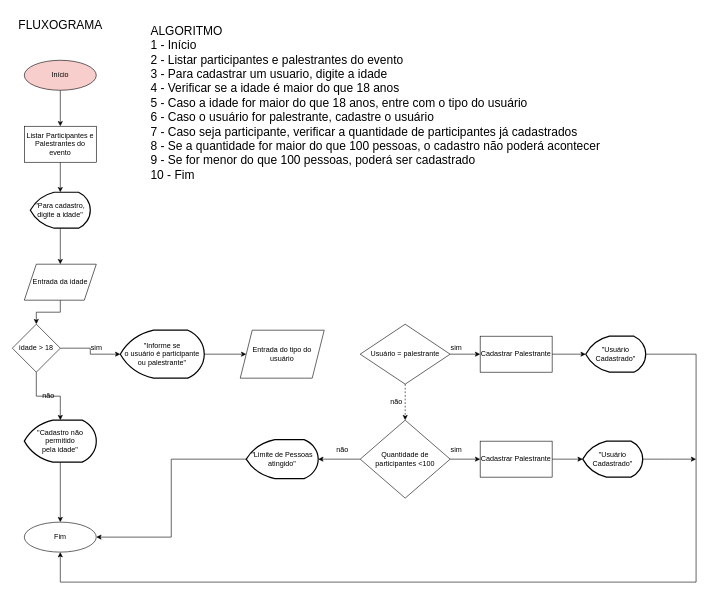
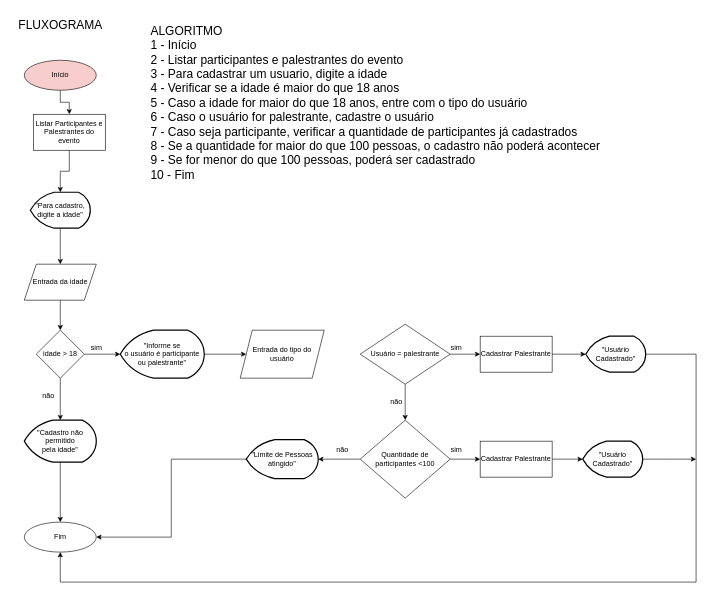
  <mxCell id="0" />
  <mxCell id="1" parent="0" />
  <mxCell id="2" value="" style="edgeStyle=orthogonalEdgeStyle;rounded=0;orthogonalLoop=1;jettySize=auto;html=1;" edge="1" parent="1" source="3" target="19"><mxGeometry relative="1" as="geometry" /></mxCell>
  <mxCell id="3" value="Início" style="ellipse;whiteSpace=wrap;html=1;fillColor=#f8cecc;" vertex="1" parent="1"><mxGeometry x="40" y="100" width="120" height="50" as="geometry" /></mxCell>
  <mxCell id="4" value="" style="edgeStyle=orthogonalEdgeStyle;rounded=0;orthogonalLoop=1;jettySize=auto;html=1;" edge="1" parent="1" source="5" target="9"><mxGeometry relative="1" as="geometry" /></mxCell>
  <mxCell id="5" value="Entrada da idade" style="shape=parallelogram;perimeter=parallelogramPerimeter;whiteSpace=wrap;html=1;fixedSize=1;" vertex="1" parent="1"><mxGeometry x="40" y="440" width="120" height="60" as="geometry" /></mxCell>
  <mxCell id="6" value="" style="edgeStyle=orthogonalEdgeStyle;rounded=0;orthogonalLoop=1;jettySize=auto;html=1;exitX=0.5;exitY=1;exitDx=0;exitDy=0;exitPerimeter=0;" edge="1" parent="1" source="10" target="5"><mxGeometry relative="1" as="geometry"><mxPoint x="99" y="390" as="sourcePoint" /></mxGeometry></mxCell>
  <mxCell id="7" value="" style="edgeStyle=orthogonalEdgeStyle;rounded=0;orthogonalLoop=1;jettySize=auto;html=1;" edge="1" parent="1" source="9" target="16"><mxGeometry relative="1" as="geometry" /></mxCell>
  <mxCell id="8" value="" style="edgeStyle=orthogonalEdgeStyle;rounded=0;orthogonalLoop=1;jettySize=auto;html=1;entryX=0;entryY=0.5;entryDx=0;entryDy=0;entryPerimeter=0;" edge="1" parent="1" source="9" target="24"><mxGeometry relative="1" as="geometry"><mxPoint x="210" y="590" as="targetPoint" /></mxGeometry></mxCell>
- <mxCell id="9" value="idade &amp;gt; 18" style="rhombus;whiteSpace=wrap;html=1;" vertex="1" parent="1"><mxGeometry x="20" y="540" width="80" height="80" as="geometry" /></mxCell>
+ <mxCell id="9" value="idade &amp;gt; 18" style="rhombus;whiteSpace=wrap;html=1;" vertex="1" parent="1"><mxGeometry x="60" y="550" width="80" height="80" as="geometry" /></mxCell>
  <mxCell id="10" value="&quot;Para cadastro, digite a idade&quot;" style="strokeWidth=2;html=1;shape=mxgraph.flowchart.display;whiteSpace=wrap;" vertex="1" parent="1"><mxGeometry x="50" y="320" width="100" height="60" as="geometry" /></mxCell>
  <mxCell id="11" style="edgeStyle=orthogonalEdgeStyle;rounded=0;orthogonalLoop=1;jettySize=auto;html=1;entryX=0.5;entryY=1;entryDx=0;entryDy=0;" edge="1" parent="1" source="12" target="17"><mxGeometry relative="1" as="geometry"><Array as="points"><mxPoint x="1160" y="590" /><mxPoint x="1160" y="970" /><mxPoint x="100" y="970" /></Array></mxGeometry></mxCell>
  <mxCell id="12" value="&quot;Usuário Cadastrado&quot;" style="strokeWidth=2;html=1;shape=mxgraph.flowchart.display;whiteSpace=wrap;" vertex="1" parent="1"><mxGeometry x="976" y="560" width="100" height="60" as="geometry" /></mxCell>
  <mxCell id="13" value="" style="edgeStyle=orthogonalEdgeStyle;rounded=0;orthogonalLoop=1;jettySize=auto;html=1;" edge="1" parent="1" source="14" target="12"><mxGeometry relative="1" as="geometry" /></mxCell>
  <mxCell id="14" value="Cadastrar Palestrante" style="rounded=0;whiteSpace=wrap;html=1;" vertex="1" parent="1"><mxGeometry x="800" y="560" width="120" height="60" as="geometry" /></mxCell>
  <mxCell id="15" value="" style="edgeStyle=orthogonalEdgeStyle;rounded=0;orthogonalLoop=1;jettySize=auto;html=1;" edge="1" parent="1" source="16" target="17"><mxGeometry relative="1" as="geometry" /></mxCell>
  <mxCell id="16" value="&quot;Cadastro não permitido &lt;br&gt;pela idade&quot;" style="strokeWidth=2;html=1;shape=mxgraph.flowchart.display;whiteSpace=wrap;" vertex="1" parent="1"><mxGeometry x="40" y="700" width="120" height="70" as="geometry" /></mxCell>
  <mxCell id="17" value="Fim" style="ellipse;whiteSpace=wrap;html=1;" vertex="1" parent="1"><mxGeometry x="40" y="870" width="120" height="50" as="geometry" /></mxCell>
  <mxCell id="18" value="" style="edgeStyle=orthogonalEdgeStyle;rounded=0;orthogonalLoop=1;jettySize=auto;html=1;" edge="1" parent="1" source="19" target="10"><mxGeometry relative="1" as="geometry" /></mxCell>
- <mxCell id="19" value="Listar Participantes e Palestrantes do evento" style="rounded=0;whiteSpace=wrap;html=1;" vertex="1" parent="1"><mxGeometry x="40" y="210" width="120" height="60" as="geometry" /></mxCell>
+ <mxCell id="19" value="Listar Participantes e Palestrantes do evento" style="rounded=0;whiteSpace=wrap;html=1;" vertex="1" parent="1"><mxGeometry x="55" y="190" width="120" height="60" as="geometry" /></mxCell>
  <mxCell id="20" value="" style="edgeStyle=orthogonalEdgeStyle;rounded=0;orthogonalLoop=1;jettySize=auto;html=1;" edge="1" parent="1" source="22" target="32"><mxGeometry relative="1" as="geometry" /></mxCell>
  <mxCell id="21" value="" style="edgeStyle=orthogonalEdgeStyle;rounded=0;orthogonalLoop=1;jettySize=auto;html=1;" edge="1" parent="1" source="22" target="34"><mxGeometry relative="1" as="geometry" /></mxCell>
  <mxCell id="22" value="Quantidade de participantes &amp;lt;100" style="rhombus;whiteSpace=wrap;html=1;" vertex="1" parent="1"><mxGeometry x="600" y="700" width="150" height="130" as="geometry" /></mxCell>
  <mxCell id="23" value="" style="edgeStyle=orthogonalEdgeStyle;rounded=0;orthogonalLoop=1;jettySize=auto;html=1;" edge="1" parent="1" source="24" target="25"><mxGeometry relative="1" as="geometry" /></mxCell>
  <mxCell id="24" value="&quot;Informe se &lt;br&gt;o usuário é participante ou palestrante&quot;" style="strokeWidth=2;html=1;shape=mxgraph.flowchart.display;whiteSpace=wrap;" vertex="1" parent="1"><mxGeometry x="200" y="550" width="140" height="80" as="geometry" /></mxCell>
  <mxCell id="25" value="Entrada do tipo do usuário" style="shape=parallelogram;perimeter=parallelogramPerimeter;whiteSpace=wrap;html=1;fixedSize=1;" vertex="1" parent="1"><mxGeometry x="400" y="550" width="140" height="80" as="geometry" /></mxCell>
  <mxCell id="26" value="" style="edgeStyle=orthogonalEdgeStyle;rounded=0;orthogonalLoop=1;jettySize=auto;html=1;" edge="1" parent="1" source="28" target="14"><mxGeometry relative="1" as="geometry" /></mxCell>
- <mxCell id="27" value="" style="edgeStyle=orthogonalEdgeStyle;rounded=0;orthogonalLoop=1;jettySize=auto;html=1;dashed=1;" edge="1" parent="1" source="28" target="22"><mxGeometry relative="1" as="geometry" /></mxCell>
+ <mxCell id="27" value="" style="edgeStyle=orthogonalEdgeStyle;rounded=0;orthogonalLoop=1;jettySize=auto;html=1;" edge="1" parent="1" source="28" target="22"><mxGeometry relative="1" as="geometry" /></mxCell>
  <mxCell id="28" value="Usuário = palestrante" style="rhombus;whiteSpace=wrap;html=1;" vertex="1" parent="1"><mxGeometry x="600" y="540" width="150" height="100" as="geometry" /></mxCell>
  <mxCell id="29" style="edgeStyle=orthogonalEdgeStyle;rounded=0;orthogonalLoop=1;jettySize=auto;html=1;" edge="1" parent="1" source="30"><mxGeometry relative="1" as="geometry"><mxPoint x="1160" y="765" as="targetPoint" /></mxGeometry></mxCell>
  <mxCell id="30" value="&quot;Usuário Cadastrado&quot;" style="strokeWidth=2;html=1;shape=mxgraph.flowchart.display;whiteSpace=wrap;" vertex="1" parent="1"><mxGeometry x="971" y="735" width="100" height="60" as="geometry" /></mxCell>
  <mxCell id="31" value="" style="edgeStyle=orthogonalEdgeStyle;rounded=0;orthogonalLoop=1;jettySize=auto;html=1;" edge="1" parent="1" source="32" target="30"><mxGeometry relative="1" as="geometry" /></mxCell>
  <mxCell id="32" value="Cadastrar Palestrante" style="rounded=0;whiteSpace=wrap;html=1;" vertex="1" parent="1"><mxGeometry x="800" y="735" width="120" height="60" as="geometry" /></mxCell>
  <mxCell id="33" style="edgeStyle=orthogonalEdgeStyle;rounded=0;orthogonalLoop=1;jettySize=auto;html=1;entryX=1;entryY=0.5;entryDx=0;entryDy=0;" edge="1" parent="1" source="34" target="17"><mxGeometry relative="1" as="geometry" /></mxCell>
  <mxCell id="34" value="&quot;Limite de Pessoas atingido&quot;" style="strokeWidth=2;html=1;shape=mxgraph.flowchart.display;whiteSpace=wrap;" vertex="1" parent="1"><mxGeometry x="410" y="732.5" width="120" height="65" as="geometry" /></mxCell>
  <mxCell id="35" value="sim" style="text;html=1;align=center;verticalAlign=middle;resizable=0;points=[];autosize=1;strokeColor=none;fillColor=none;" vertex="1" parent="1"><mxGeometry x="740" y="565" width="40" height="30" as="geometry" /></mxCell>
  <mxCell id="36" value="sim" style="text;html=1;align=center;verticalAlign=middle;resizable=0;points=[];autosize=1;strokeColor=none;fillColor=none;" vertex="1" parent="1"><mxGeometry x="740" y="735" width="40" height="30" as="geometry" /></mxCell>
  <mxCell id="37" value="não" style="text;html=1;align=center;verticalAlign=middle;resizable=0;points=[];autosize=1;strokeColor=none;fillColor=none;" vertex="1" parent="1"><mxGeometry x="550" y="735" width="40" height="30" as="geometry" /></mxCell>
  <mxCell id="38" value="não" style="text;html=1;align=center;verticalAlign=middle;resizable=0;points=[];autosize=1;strokeColor=none;fillColor=none;" vertex="1" parent="1"><mxGeometry x="640" y="655" width="40" height="30" as="geometry" /></mxCell>
  <mxCell id="39" value="sim" style="text;html=1;align=center;verticalAlign=middle;resizable=0;points=[];autosize=1;strokeColor=none;fillColor=none;" vertex="1" parent="1"><mxGeometry x="140" y="565" width="40" height="30" as="geometry" /></mxCell>
  <mxCell id="40" value="não" style="text;html=1;align=center;verticalAlign=middle;resizable=0;points=[];autosize=1;strokeColor=none;fillColor=none;" vertex="1" parent="1"><mxGeometry x="60" y="645" width="40" height="30" as="geometry" /></mxCell>
  <mxCell id="41" value="&lt;font style=&quot;font-size: 20px;&quot;&gt;FLUXOGRAMA&lt;/font&gt;" style="text;html=1;align=center;verticalAlign=middle;resizable=0;points=[];autosize=1;strokeColor=none;fillColor=none;" vertex="1" parent="1"><mxGeometry x="20" y="20" width="160" height="40" as="geometry" /></mxCell>
  <mxCell id="42" value="&lt;div style=&quot;text-align: justify;&quot;&gt;ALGORITMO&lt;/div&gt;&lt;div style=&quot;text-align: justify;&quot;&gt;&lt;span style=&quot;background-color: initial;&quot;&gt;1 - Início&lt;/span&gt;&lt;/div&gt;&lt;div style=&quot;text-align: justify;&quot;&gt;&lt;span style=&quot;background-color: initial;&quot;&gt;2 - Listar participantes e palestrantes do evento&lt;/span&gt;&lt;/div&gt;&lt;div style=&quot;text-align: justify;&quot;&gt;&lt;span style=&quot;background-color: initial;&quot;&gt;3 - Para cadastrar um usuario, digite a idade&lt;/span&gt;&lt;/div&gt;&lt;div style=&quot;text-align: justify;&quot;&gt;&lt;span style=&quot;background-color: initial;&quot;&gt;4 - Verificar se a idade é maior do que 18 anos&lt;/span&gt;&lt;/div&gt;&lt;div style=&quot;text-align: justify;&quot;&gt;&lt;span style=&quot;background-color: initial;&quot;&gt;5 - Caso a idade for maior do que 18 anos, entre com o tipo do usuário&lt;/span&gt;&lt;/div&gt;&lt;div style=&quot;text-align: justify;&quot;&gt;&lt;span style=&quot;background-color: initial;&quot;&gt;6 - Caso o usuário for palestrante, cadastre o usuário&lt;/span&gt;&lt;/div&gt;&lt;div style=&quot;text-align: justify;&quot;&gt;&lt;span style=&quot;background-color: initial;&quot;&gt;7 - Caso seja participante, verificar a quantidade de participantes já cadastrados&lt;/span&gt;&lt;/div&gt;&lt;div style=&quot;text-align: justify;&quot;&gt;&lt;span style=&quot;background-color: initial;&quot;&gt;8 - Se a quantidade for maior do que 100 pessoas, o cadastro não poderá acontecer&lt;/span&gt;&lt;/div&gt;&lt;div style=&quot;text-align: justify;&quot;&gt;&lt;span style=&quot;background-color: initial;&quot;&gt;9 - Se for menor do que 100 pessoas, poderá ser cadastrado&lt;/span&gt;&lt;/div&gt;&lt;div style=&quot;text-align: justify;&quot;&gt;&lt;span style=&quot;background-color: initial;&quot;&gt;10 - Fim&lt;/span&gt;&lt;/div&gt;" style="text;html=1;align=center;verticalAlign=middle;resizable=0;points=[];autosize=1;strokeColor=none;fillColor=none;fontSize=20;" vertex="1" parent="1"><mxGeometry x="240" y="30" width="770" height="280" as="geometry" /></mxCell>
